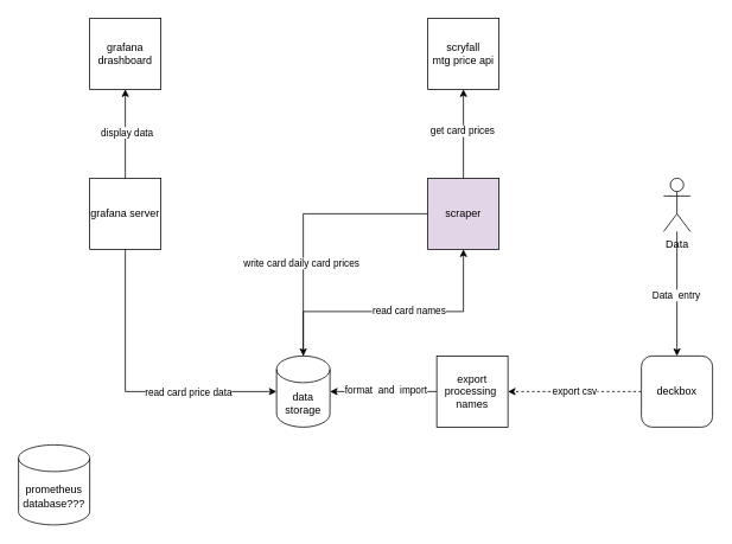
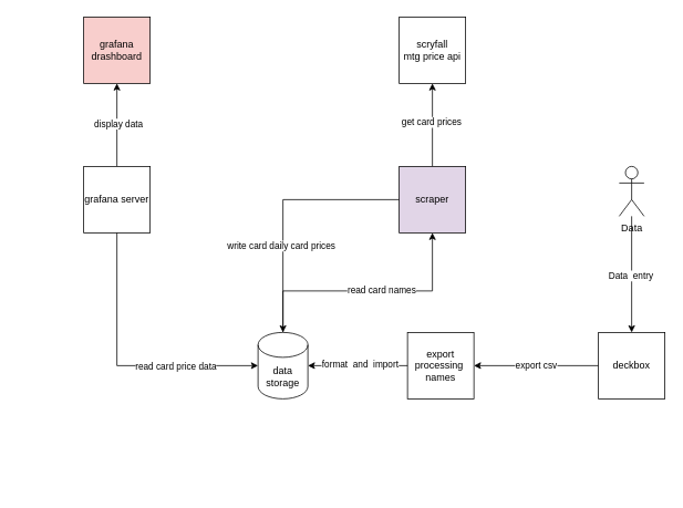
  <mxCell id="0" />
  <mxCell id="1" parent="0" />
- <mxCell id="2" value="&lt;div&gt;grafana drashboard&lt;/div&gt;" style="whiteSpace=wrap;html=1;aspect=fixed;" vertex="1" parent="1"><mxGeometry x="100" y="20" width="80" height="80" as="geometry" /></mxCell>
+ <mxCell id="2" value="&lt;div&gt;grafana drashboard&lt;/div&gt;" style="whiteSpace=wrap;html=1;aspect=fixed;fillColor=#f8cecc;" vertex="1" parent="1"><mxGeometry x="100" y="20" width="80" height="80" as="geometry" /></mxCell>
  <mxCell id="3" style="edgeStyle=orthogonalEdgeStyle;rounded=0;orthogonalLoop=1;jettySize=auto;html=1;entryX=0.5;entryY=1;entryDx=0;entryDy=0;" edge="1" parent="1" source="5" target="2"><mxGeometry relative="1" as="geometry" /></mxCell>
  <mxCell id="4" value="display data" style="edgeLabel;html=1;align=center;verticalAlign=middle;resizable=0;points=[];" vertex="1" connectable="0" parent="3"><mxGeometry x="0.04" y="-1" relative="1" as="geometry"><mxPoint as="offset" /></mxGeometry></mxCell>
  <mxCell id="5" value="&lt;div&gt;grafana server&lt;/div&gt;" style="whiteSpace=wrap;html=1;aspect=fixed;" vertex="1" parent="1"><mxGeometry x="100" y="200" width="80" height="80" as="geometry" /></mxCell>
  <mxCell id="6" value="&lt;div&gt;scryfall&lt;/div&gt;&lt;div&gt;mtg price api&lt;/div&gt;" style="whiteSpace=wrap;html=1;aspect=fixed;" vertex="1" parent="1"><mxGeometry x="480" y="20" width="80" height="80" as="geometry" /></mxCell>
- <mxCell id="7" value="export csv" style="edgeStyle=orthogonalEdgeStyle;rounded=0;orthogonalLoop=1;jettySize=auto;html=1;entryX=1;entryY=0.5;entryDx=0;entryDy=0;dashed=1;" edge="1" parent="1" source="8" target="19"><mxGeometry relative="1" as="geometry" /></mxCell>
- <mxCell id="8" value="deckbox" style="whiteSpace=wrap;html=1;aspect=fixed;rounded=1;" vertex="1" parent="1"><mxGeometry x="720" y="400" width="80" height="80" as="geometry" /></mxCell>
+ <mxCell id="7" value="export csv" style="edgeStyle=orthogonalEdgeStyle;rounded=0;orthogonalLoop=1;jettySize=auto;html=1;entryX=1;entryY=0.5;entryDx=0;entryDy=0;" edge="1" parent="1" source="8" target="19"><mxGeometry relative="1" as="geometry" /></mxCell>
+ <mxCell id="8" value="deckbox" style="whiteSpace=wrap;html=1;aspect=fixed;" vertex="1" parent="1"><mxGeometry x="720" y="400" width="80" height="80" as="geometry" /></mxCell>
  <mxCell id="9" style="edgeStyle=orthogonalEdgeStyle;rounded=0;orthogonalLoop=1;jettySize=auto;html=1;" edge="1" parent="1" source="11" target="8"><mxGeometry relative="1" as="geometry" /></mxCell>
  <mxCell id="10" value="Data&amp;nbsp; entry" style="edgeLabel;html=1;align=center;verticalAlign=middle;resizable=0;points=[];" vertex="1" connectable="0" parent="9"><mxGeometry x="0.011" y="-2" relative="1" as="geometry"><mxPoint as="offset" /></mxGeometry></mxCell>
  <mxCell id="11" value="Data" style="shape=umlActor;verticalLabelPosition=bottom;verticalAlign=top;html=1;outlineConnect=0;" vertex="1" parent="1"><mxGeometry x="745" y="200" width="30" height="60" as="geometry" /></mxCell>
  <mxCell id="12" style="edgeStyle=orthogonalEdgeStyle;rounded=0;orthogonalLoop=1;jettySize=auto;html=1;entryX=0.5;entryY=1;entryDx=0;entryDy=0;" edge="1" parent="1" source="14" target="17"><mxGeometry relative="1" as="geometry"><Array as="points"><mxPoint x="340" y="350" /><mxPoint x="520" y="350" /></Array></mxGeometry></mxCell>
  <mxCell id="13" value="read card names" style="edgeLabel;html=1;align=center;verticalAlign=middle;resizable=0;points=[];" vertex="1" connectable="0" parent="12"><mxGeometry x="0.12" y="2" relative="1" as="geometry"><mxPoint as="offset" /></mxGeometry></mxCell>
  <mxCell id="14" value="data storage" style="shape=cylinder3;whiteSpace=wrap;html=1;boundedLbl=1;backgroundOutline=1;size=15;" vertex="1" parent="1"><mxGeometry x="310" y="400" width="60" height="80" as="geometry" /></mxCell>
  <mxCell id="15" style="edgeStyle=orthogonalEdgeStyle;rounded=0;orthogonalLoop=1;jettySize=auto;html=1;entryX=0.5;entryY=1;entryDx=0;entryDy=0;" edge="1" parent="1" source="17" target="6"><mxGeometry relative="1" as="geometry" /></mxCell>
  <mxCell id="16" value="get card prices" style="edgeLabel;html=1;align=center;verticalAlign=middle;resizable=0;points=[];" vertex="1" connectable="0" parent="15"><mxGeometry x="0.086" y="2" relative="1" as="geometry"><mxPoint as="offset" /></mxGeometry></mxCell>
  <mxCell id="17" value="scraper" style="whiteSpace=wrap;html=1;aspect=fixed;fillColor=#e1d5e7;" vertex="1" parent="1"><mxGeometry x="480" y="200" width="80" height="80" as="geometry" /></mxCell>
- <mxCell id="18" value="prometheus database???" style="shape=cylinder3;whiteSpace=wrap;html=1;boundedLbl=1;backgroundOutline=1;size=15;" vertex="1" parent="1"><mxGeometry x="20" y="500" width="80" height="90" as="geometry" /></mxCell>
  <mxCell id="19" value="export processing&amp;nbsp; names " style="whiteSpace=wrap;html=1;aspect=fixed;" vertex="1" parent="1"><mxGeometry x="490" y="400" width="80" height="80" as="geometry" /></mxCell>
  <mxCell id="20" style="edgeStyle=orthogonalEdgeStyle;rounded=0;orthogonalLoop=1;jettySize=auto;html=1;entryX=1;entryY=0.5;entryDx=0;entryDy=0;entryPerimeter=0;" edge="1" parent="1" source="19" target="14"><mxGeometry relative="1" as="geometry" /></mxCell>
  <mxCell id="21" value="format&amp;nbsp; and&amp;nbsp; import" style="edgeLabel;html=1;align=center;verticalAlign=middle;resizable=0;points=[];" vertex="1" connectable="0" parent="20"><mxGeometry x="-0.033" y="-2" relative="1" as="geometry"><mxPoint as="offset" /></mxGeometry></mxCell>
  <mxCell id="22" style="edgeStyle=orthogonalEdgeStyle;rounded=0;orthogonalLoop=1;jettySize=auto;html=1;entryX=0.5;entryY=0;entryDx=0;entryDy=0;entryPerimeter=0;" edge="1" parent="1" source="17" target="14"><mxGeometry relative="1" as="geometry" /></mxCell>
  <mxCell id="23" value="write card daily card prices" style="edgeLabel;html=1;align=center;verticalAlign=middle;resizable=0;points=[];" vertex="1" connectable="0" parent="22"><mxGeometry x="0.3" y="-3" relative="1" as="geometry"><mxPoint as="offset" /></mxGeometry></mxCell>
  <mxCell id="24" style="edgeStyle=orthogonalEdgeStyle;rounded=0;orthogonalLoop=1;jettySize=auto;html=1;entryX=0;entryY=0.5;entryDx=0;entryDy=0;entryPerimeter=0;" edge="1" parent="1" source="5" target="14"><mxGeometry relative="1" as="geometry"><Array as="points"><mxPoint x="140" y="440" /></Array></mxGeometry></mxCell>
  <mxCell id="25" value="read card price data" style="edgeLabel;html=1;align=center;verticalAlign=middle;resizable=0;points=[];" vertex="1" connectable="0" parent="24"><mxGeometry x="0.285" relative="1" as="geometry"><mxPoint x="18" as="offset" /></mxGeometry></mxCell>
